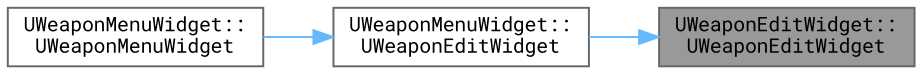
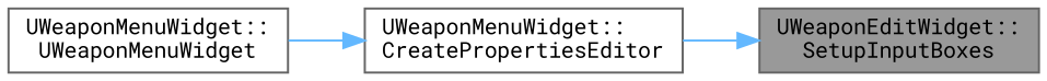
  digraph {
    fontname="Roboto Mono"
    rankdir=RL
    node [color=grey40 fillcolor=white fontname="Roboto Mono" fontsize=10 shape=box style=filled]
    edge [color=steelblue1 dir=back fontname="Roboto Mono" fontsize=10 labelfontname=Helvetica labelfontsize=10 style=solid]
-   n1 [color=gray40 fillcolor=grey60 fontcolor=black height=0.2 label="UWeaponEditWidget::\lUWeaponEditWidget" width=0.4]
-   n2 [height=0.2 label="UWeaponMenuWidget::\lUWeaponEditWidget" width=0.4]
+   n1 [color=gray40 fillcolor=grey60 fontcolor=black height=0.2 label="UWeaponEditWidget::\lSetupInputBoxes" width=0.4]
+   n2 [height=0.2 label="UWeaponMenuWidget::\lCreatePropertiesEditor" width=0.4]
    n3 [height=0.2 label="UWeaponMenuWidget::\lUWeaponMenuWidget" width=0.4]
    n1 -> n2
    n2 -> n3
  }
